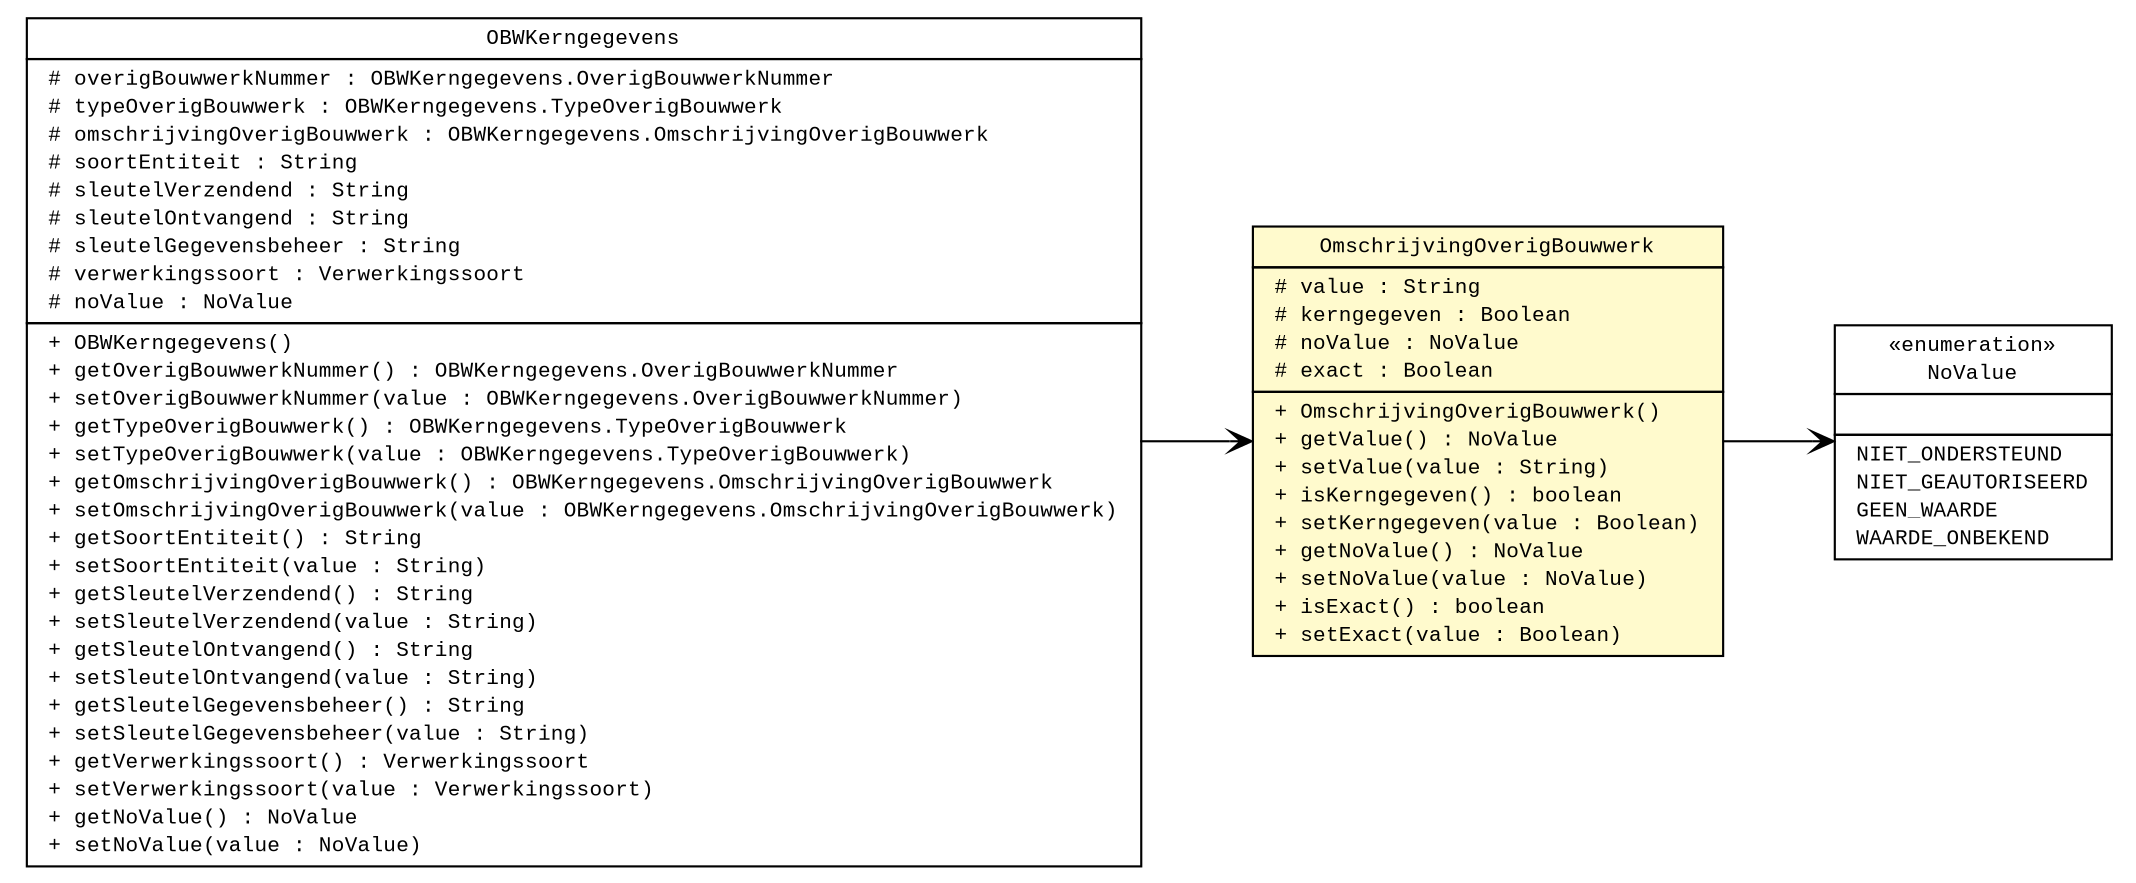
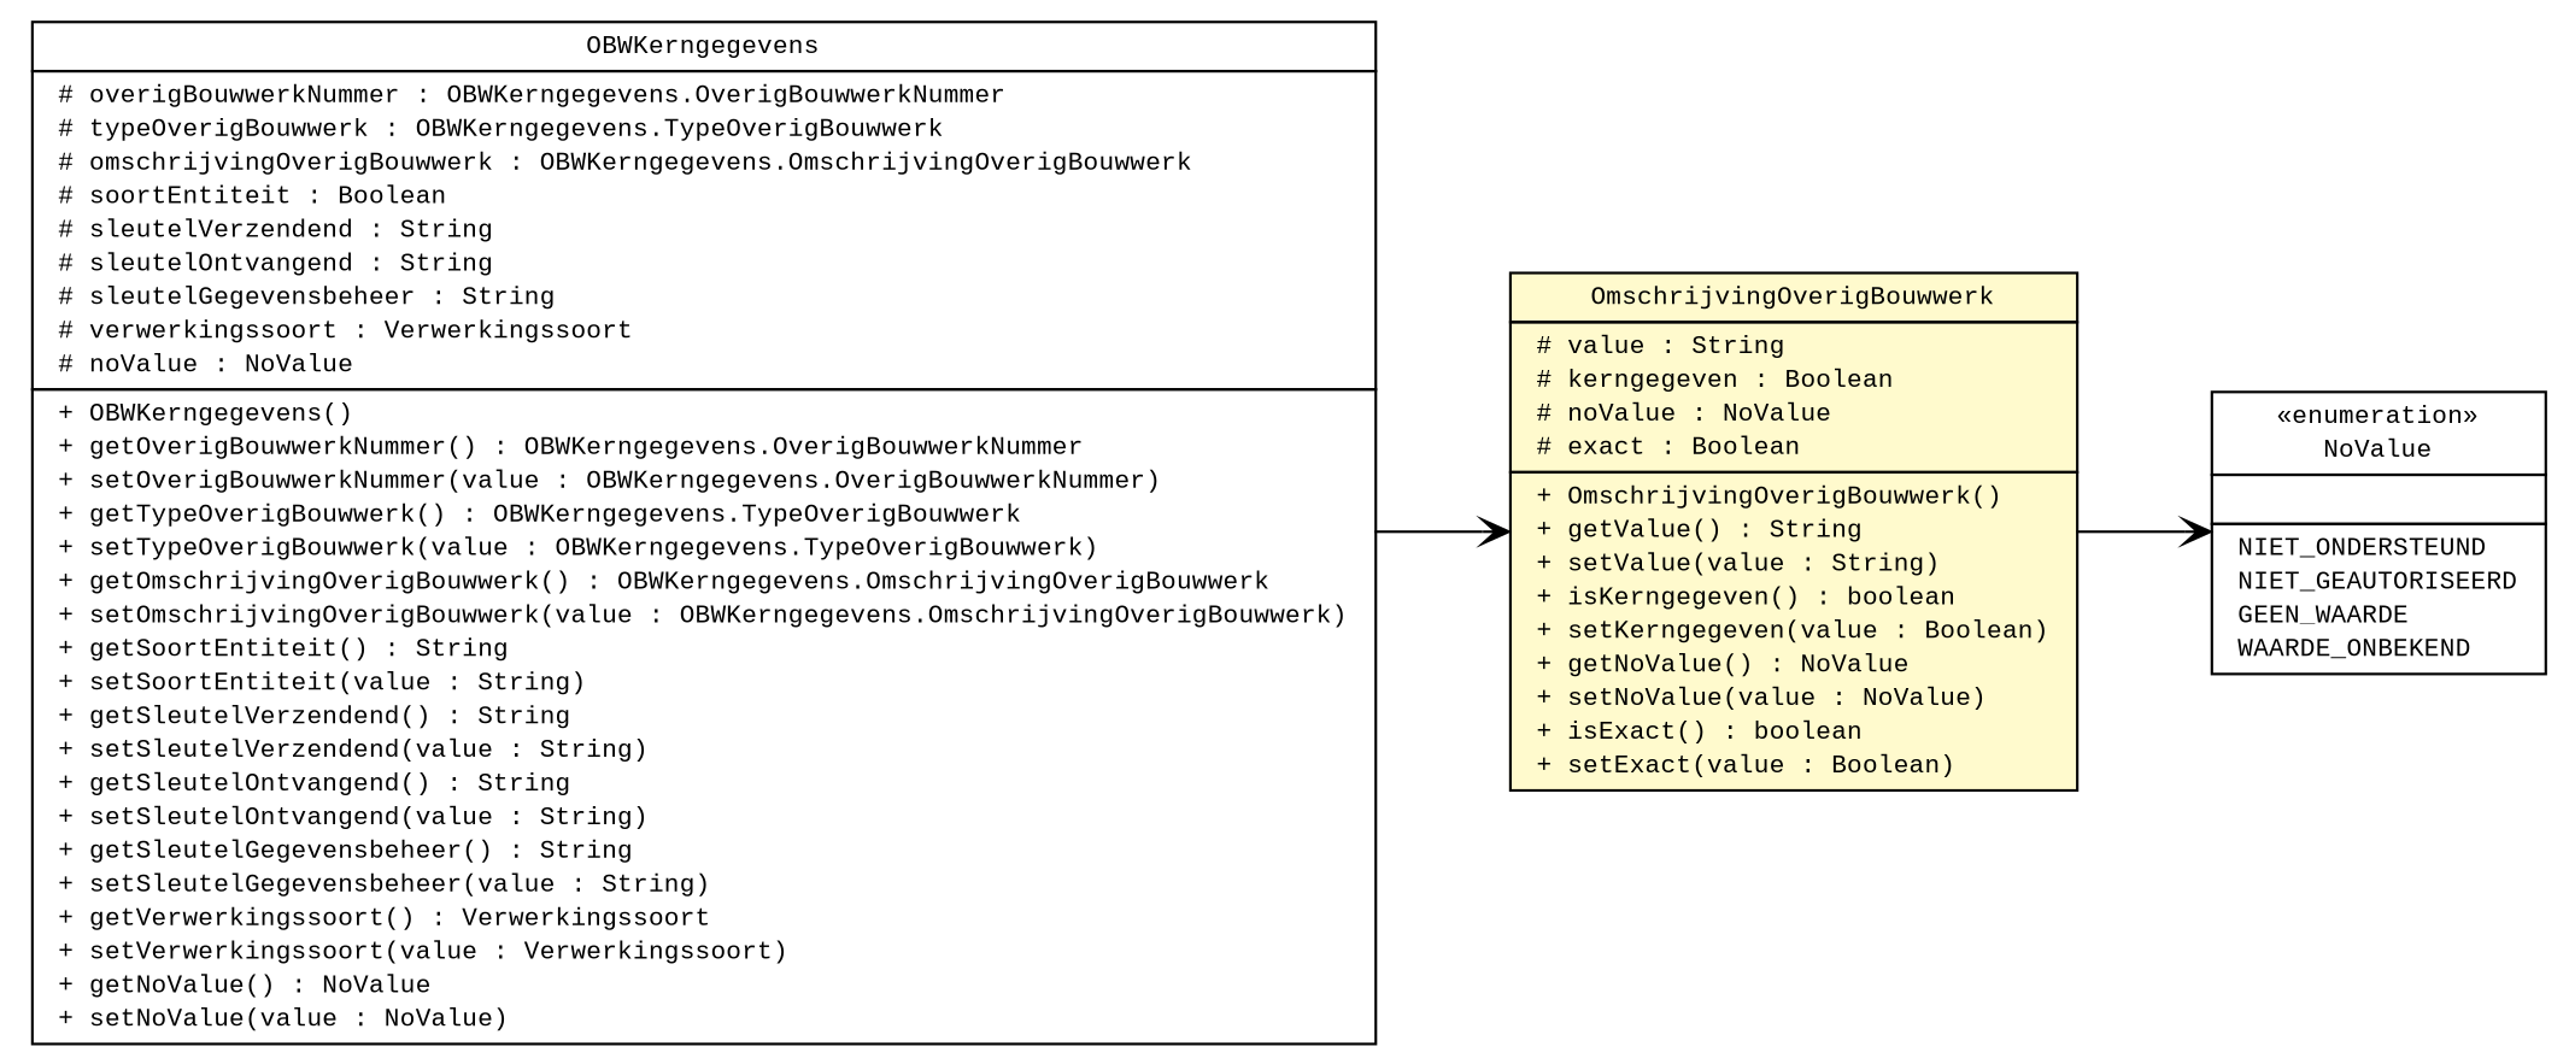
  digraph {
    fontname="Liberation Mono"
    nodesep=0.25
    rankdir=LR
    ranksep=0.5
    node [fontcolor=black fontname="Liberation Mono" fontsize=10.0 shape=plaintext]
    edge [arrowhead=open color=black fontcolor=black fontname="Liberation Mono" fontsize=10.0 headport=p labelfontname=Helvetica labelfontsize=10 tailport=p]
-   n1 [label=<<table title="nl.egem.stuf.sector.bg._0204.OBWKerngegevens" border="0" cellborder="1" cellspacing="0" cellpadding="2" port="p" href="./OBWKerngegevens.html"> 		<tr><td><table border="0" cellspacing="0" cellpadding="1"> <tr><td align="center" balign="center"> OBWKerngegevens </td></tr> 		</table></td></tr> 		<tr><td><table border="0" cellspacing="0" cellpadding="1"> <tr><td align="left" balign="left"> # overigBouwwerkNummer : OBWKerngegevens.OverigBouwwerkNummer </td></tr> <tr><td align="left" balign="left"> # typeOverigBouwwerk : OBWKerngegevens.TypeOverigBouwwerk </td></tr> <tr><td align="left" balign="left"> # omschrijvingOverigBouwwerk : OBWKerngegevens.OmschrijvingOverigBouwwerk </td></tr> <tr><td align="left" balign="left"> # soortEntiteit : String </td></tr> <tr><td align="left" balign="left"> # sleutelVerzendend : String </td></tr> <tr><td align="left" balign="left"> # sleutelOntvangend : String </td></tr> <tr><td align="left" balign="left"> # sleutelGegevensbeheer : String </td></tr> <tr><td align="left" balign="left"> # verwerkingssoort : Verwerkingssoort </td></tr> <tr><td align="left" balign="left"> # noValue : NoValue </td></tr> 		</table></td></tr> 		<tr><td><table border="0" cellspacing="0" cellpadding="1"> <tr><td align="left" balign="left"> + OBWKerngegevens() </td></tr> <tr><td align="left" balign="left"> + getOverigBouwwerkNummer() : OBWKerngegevens.OverigBouwwerkNummer </td></tr> <tr><td align="left" balign="left"> + setOverigBouwwerkNummer(value : OBWKerngegevens.OverigBouwwerkNummer) </td></tr> <tr><td align="left" balign="left"> + getTypeOverigBouwwerk() : OBWKerngegevens.TypeOverigBouwwerk </td></tr> <tr><td align="left" balign="left"> + setTypeOverigBouwwerk(value : OBWKerngegevens.TypeOverigBouwwerk) </td></tr> <tr><td align="left" balign="left"> + getOmschrijvingOverigBouwwerk() : OBWKerngegevens.OmschrijvingOverigBouwwerk </td></tr> <tr><td align="left" balign="left"> + setOmschrijvingOverigBouwwerk(value : OBWKerngegevens.OmschrijvingOverigBouwwerk) </td></tr> <tr><td align="left" balign="left"> + getSoortEntiteit() : String </td></tr> <tr><td align="left" balign="left"> + setSoortEntiteit(value : String) </td></tr> <tr><td align="left" balign="left"> + getSleutelVerzendend() : String </td></tr> <tr><td align="left" balign="left"> + setSleutelVerzendend(value : String) </td></tr> <tr><td align="left" balign="left"> + getSleutelOntvangend() : String </td></tr> <tr><td align="left" balign="left"> + setSleutelOntvangend(value : String) </td></tr> <tr><td align="left" balign="left"> + getSleutelGegevensbeheer() : String </td></tr> <tr><td align="left" balign="left"> + setSleutelGegevensbeheer(value : String) </td></tr> <tr><td align="left" balign="left"> + getVerwerkingssoort() : Verwerkingssoort </td></tr> <tr><td align="left" balign="left"> + setVerwerkingssoort(value : Verwerkingssoort) </td></tr> <tr><td align="left" balign="left"> + getNoValue() : NoValue </td></tr> <tr><td align="left" balign="left"> + setNoValue(value : NoValue) </td></tr> 		</table></td></tr> 		</table>>]
-   n2 [label=<<table title="nl.egem.stuf.sector.bg._0204.OBWKerngegevens.OmschrijvingOverigBouwwerk" border="0" cellborder="1" cellspacing="0" cellpadding="2" port="p" bgcolor="lemonChiffon" href="./OBWKerngegevens.OmschrijvingOverigBouwwerk.html"> 		<tr><td><table border="0" cellspacing="0" cellpadding="1"> <tr><td align="center" balign="center"> OmschrijvingOverigBouwwerk </td></tr> 		</table></td></tr> 		<tr><td><table border="0" cellspacing="0" cellpadding="1"> <tr><td align="left" balign="left"> # value : String </td></tr> <tr><td align="left" balign="left"> # kerngegeven : Boolean </td></tr> <tr><td align="left" balign="left"> # noValue : NoValue </td></tr> <tr><td align="left" balign="left"> # exact : Boolean </td></tr> 		</table></td></tr> 		<tr><td><table border="0" cellspacing="0" cellpadding="1"> <tr><td align="left" balign="left"> + OmschrijvingOverigBouwwerk() </td></tr> <tr><td align="left" balign="left"> + getValue() : NoValue </td></tr> <tr><td align="left" balign="left"> + setValue(value : String) </td></tr> <tr><td align="left" balign="left"> + isKerngegeven() : boolean </td></tr> <tr><td align="left" balign="left"> + setKerngegeven(value : Boolean) </td></tr> <tr><td align="left" balign="left"> + getNoValue() : NoValue </td></tr> <tr><td align="left" balign="left"> + setNoValue(value : NoValue) </td></tr> <tr><td align="left" balign="left"> + isExact() : boolean </td></tr> <tr><td align="left" balign="left"> + setExact(value : Boolean) </td></tr> 		</table></td></tr> 		</table>>]
+   n1 [label=<<table title="nl.egem.stuf.sector.bg._0204.OBWKerngegevens" border="0" cellborder="1" cellspacing="0" cellpadding="2" port="p" href="./OBWKerngegevens.html"> 		<tr><td><table border="0" cellspacing="0" cellpadding="1"> <tr><td align="center" balign="center"> OBWKerngegevens </td></tr> 		</table></td></tr> 		<tr><td><table border="0" cellspacing="0" cellpadding="1"> <tr><td align="left" balign="left"> # overigBouwwerkNummer : OBWKerngegevens.OverigBouwwerkNummer </td></tr> <tr><td align="left" balign="left"> # typeOverigBouwwerk : OBWKerngegevens.TypeOverigBouwwerk </td></tr> <tr><td align="left" balign="left"> # omschrijvingOverigBouwwerk : OBWKerngegevens.OmschrijvingOverigBouwwerk </td></tr> <tr><td align="left" balign="left"> # soortEntiteit : Boolean </td></tr> <tr><td align="left" balign="left"> # sleutelVerzendend : String </td></tr> <tr><td align="left" balign="left"> # sleutelOntvangend : String </td></tr> <tr><td align="left" balign="left"> # sleutelGegevensbeheer : String </td></tr> <tr><td align="left" balign="left"> # verwerkingssoort : Verwerkingssoort </td></tr> <tr><td align="left" balign="left"> # noValue : NoValue </td></tr> 		</table></td></tr> 		<tr><td><table border="0" cellspacing="0" cellpadding="1"> <tr><td align="left" balign="left"> + OBWKerngegevens() </td></tr> <tr><td align="left" balign="left"> + getOverigBouwwerkNummer() : OBWKerngegevens.OverigBouwwerkNummer </td></tr> <tr><td align="left" balign="left"> + setOverigBouwwerkNummer(value : OBWKerngegevens.OverigBouwwerkNummer) </td></tr> <tr><td align="left" balign="left"> + getTypeOverigBouwwerk() : OBWKerngegevens.TypeOverigBouwwerk </td></tr> <tr><td align="left" balign="left"> + setTypeOverigBouwwerk(value : OBWKerngegevens.TypeOverigBouwwerk) </td></tr> <tr><td align="left" balign="left"> + getOmschrijvingOverigBouwwerk() : OBWKerngegevens.OmschrijvingOverigBouwwerk </td></tr> <tr><td align="left" balign="left"> + setOmschrijvingOverigBouwwerk(value : OBWKerngegevens.OmschrijvingOverigBouwwerk) </td></tr> <tr><td align="left" balign="left"> + getSoortEntiteit() : String </td></tr> <tr><td align="left" balign="left"> + setSoortEntiteit(value : String) </td></tr> <tr><td align="left" balign="left"> + getSleutelVerzendend() : String </td></tr> <tr><td align="left" balign="left"> + setSleutelVerzendend(value : String) </td></tr> <tr><td align="left" balign="left"> + getSleutelOntvangend() : String </td></tr> <tr><td align="left" balign="left"> + setSleutelOntvangend(value : String) </td></tr> <tr><td align="left" balign="left"> + getSleutelGegevensbeheer() : String </td></tr> <tr><td align="left" balign="left"> + setSleutelGegevensbeheer(value : String) </td></tr> <tr><td align="left" balign="left"> + getVerwerkingssoort() : Verwerkingssoort </td></tr> <tr><td align="left" balign="left"> + setVerwerkingssoort(value : Verwerkingssoort) </td></tr> <tr><td align="left" balign="left"> + getNoValue() : NoValue </td></tr> <tr><td align="left" balign="left"> + setNoValue(value : NoValue) </td></tr> 		</table></td></tr> 		</table>>]
+   n2 [label=<<table title="nl.egem.stuf.sector.bg._0204.OBWKerngegevens.OmschrijvingOverigBouwwerk" border="0" cellborder="1" cellspacing="0" cellpadding="2" port="p" bgcolor="lemonChiffon" href="./OBWKerngegevens.OmschrijvingOverigBouwwerk.html"> 		<tr><td><table border="0" cellspacing="0" cellpadding="1"> <tr><td align="center" balign="center"> OmschrijvingOverigBouwwerk </td></tr> 		</table></td></tr> 		<tr><td><table border="0" cellspacing="0" cellpadding="1"> <tr><td align="left" balign="left"> # value : String </td></tr> <tr><td align="left" balign="left"> # kerngegeven : Boolean </td></tr> <tr><td align="left" balign="left"> # noValue : NoValue </td></tr> <tr><td align="left" balign="left"> # exact : Boolean </td></tr> 		</table></td></tr> 		<tr><td><table border="0" cellspacing="0" cellpadding="1"> <tr><td align="left" balign="left"> + OmschrijvingOverigBouwwerk() </td></tr> <tr><td align="left" balign="left"> + getValue() : String </td></tr> <tr><td align="left" balign="left"> + setValue(value : String) </td></tr> <tr><td align="left" balign="left"> + isKerngegeven() : boolean </td></tr> <tr><td align="left" balign="left"> + setKerngegeven(value : Boolean) </td></tr> <tr><td align="left" balign="left"> + getNoValue() : NoValue </td></tr> <tr><td align="left" balign="left"> + setNoValue(value : NoValue) </td></tr> <tr><td align="left" balign="left"> + isExact() : boolean </td></tr> <tr><td align="left" balign="left"> + setExact(value : Boolean) </td></tr> 		</table></td></tr> 		</table>>]
    n3 [label=<<table title="nl.egem.stuf.stuf0204.NoValue" border="0" cellborder="1" cellspacing="0" cellpadding="2" port="p" href="../../../stuf0204/NoValue.html"> 		<tr><td><table border="0" cellspacing="0" cellpadding="1"> <tr><td align="center" balign="center"> &#171;enumeration&#187; </td></tr> <tr><td align="center" balign="center"> NoValue </td></tr> 		</table></td></tr> 		<tr><td><table border="0" cellspacing="0" cellpadding="1"> <tr><td align="left" balign="left">  </td></tr> 		</table></td></tr> 		<tr><td><table border="0" cellspacing="0" cellpadding="1"> <tr><td align="left" balign="left"> NIET_ONDERSTEUND </td></tr> <tr><td align="left" balign="left"> NIET_GEAUTORISEERD </td></tr> <tr><td align="left" balign="left"> GEEN_WAARDE </td></tr> <tr><td align="left" balign="left"> WAARDE_ONBEKEND </td></tr> 		</table></td></tr> 		</table>>]
    n1 -> n2
    n2 -> n3
  }
